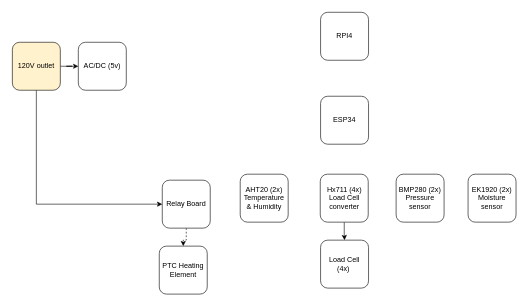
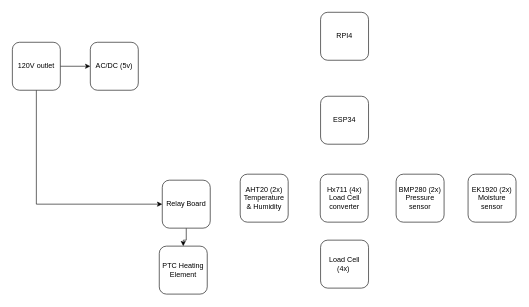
  <mxCell id="0" />
  <mxCell id="1" parent="0" />
  <mxCell id="2" value="ESP34" style="whiteSpace=wrap;html=1;aspect=fixed;rounded=1;" parent="1" vertex="1"><mxGeometry x="534" y="160" width="80" height="80" as="geometry" /></mxCell>
  <mxCell id="3" value="RPI4" style="whiteSpace=wrap;html=1;aspect=fixed;rounded=1;" vertex="1" parent="1"><mxGeometry x="534" y="20" width="80" height="80" as="geometry" /></mxCell>
- <mxCell id="4" value="" style="edgeStyle=orthogonalEdgeStyle;rounded=0;orthogonalLoop=1;jettySize=auto;html=1;dashed=1;" edge="1" parent="1" source="6" target="11"><mxGeometry relative="1" as="geometry" /></mxCell>
+ <mxCell id="4" value="" style="edgeStyle=orthogonalEdgeStyle;rounded=0;orthogonalLoop=1;jettySize=auto;html=1;" edge="1" parent="1" source="6" target="11"><mxGeometry relative="1" as="geometry" /></mxCell>
  <mxCell id="5" value="" style="edgeStyle=orthogonalEdgeStyle;rounded=0;orthogonalLoop=1;jettySize=auto;html=1;startArrow=classic;startFill=1;endArrow=none;endFill=0;" edge="1" parent="1" source="6" target="13"><mxGeometry relative="1" as="geometry" /></mxCell>
  <mxCell id="6" value="Relay Board" style="whiteSpace=wrap;html=1;aspect=fixed;rounded=1;" vertex="1" parent="1"><mxGeometry x="270" y="300" width="80" height="80" as="geometry" /></mxCell>
  <mxCell id="7" value="AHT20 (2x)&lt;br&gt;Temperature &amp;amp; Humidity" style="whiteSpace=wrap;html=1;aspect=fixed;rounded=1;" vertex="1" parent="1"><mxGeometry x="400" y="290" width="80" height="80" as="geometry" /></mxCell>
- <mxCell id="8" value="" style="edgeStyle=orthogonalEdgeStyle;rounded=0;orthogonalLoop=1;jettySize=auto;html=1;" edge="1" parent="1" source="9" target="10"><mxGeometry relative="1" as="geometry" /></mxCell>
  <mxCell id="9" value="Hx711 (4x)&lt;br&gt;Load Cell converter" style="whiteSpace=wrap;html=1;aspect=fixed;rounded=1;" vertex="1" parent="1"><mxGeometry x="533.5" y="290" width="80" height="80" as="geometry" /></mxCell>
  <mxCell id="10" value="Load Cell (4x)&amp;nbsp;" style="whiteSpace=wrap;html=1;aspect=fixed;rounded=1;" vertex="1" parent="1"><mxGeometry x="534" y="400" width="80" height="80" as="geometry" /></mxCell>
  <mxCell id="11" value="PTC Heating Element" style="whiteSpace=wrap;html=1;aspect=fixed;rounded=1;" vertex="1" parent="1"><mxGeometry x="265" y="410" width="80" height="80" as="geometry" /></mxCell>
  <mxCell id="12" value="" style="edgeStyle=orthogonalEdgeStyle;rounded=0;orthogonalLoop=1;jettySize=auto;html=1;startArrow=none;startFill=0;endArrow=classic;endFill=1;" edge="1" parent="1" source="13" target="14"><mxGeometry relative="1" as="geometry" /></mxCell>
- <mxCell id="13" value="120V outlet" style="whiteSpace=wrap;html=1;aspect=fixed;rounded=1;fillColor=#fff2cc;" vertex="1" parent="1"><mxGeometry x="20" y="70" width="80" height="80" as="geometry" /></mxCell>
- <mxCell id="14" value="AC/DC (5v)" style="whiteSpace=wrap;html=1;aspect=fixed;rounded=1;" vertex="1" parent="1"><mxGeometry x="130" y="70" width="80" height="80" as="geometry" /></mxCell>
+ <mxCell id="13" value="120V outlet" style="whiteSpace=wrap;html=1;aspect=fixed;rounded=1;" vertex="1" parent="1"><mxGeometry x="20" y="70" width="80" height="80" as="geometry" /></mxCell>
+ <mxCell id="14" value="AC/DC (5v)" style="whiteSpace=wrap;html=1;aspect=fixed;rounded=1;" vertex="1" parent="1"><mxGeometry x="150" y="70" width="80" height="80" as="geometry" /></mxCell>
  <mxCell id="15" value="BMP280 (2x)&lt;br&gt;Pressure sensor" style="whiteSpace=wrap;html=1;aspect=fixed;rounded=1;" vertex="1" parent="1"><mxGeometry x="660" y="290" width="80" height="80" as="geometry" /></mxCell>
  <mxCell id="16" value="EK1920 (2x)&lt;br&gt;Moisture sensor" style="whiteSpace=wrap;html=1;aspect=fixed;rounded=1;" vertex="1" parent="1"><mxGeometry x="780" y="290" width="80" height="80" as="geometry" /></mxCell>
